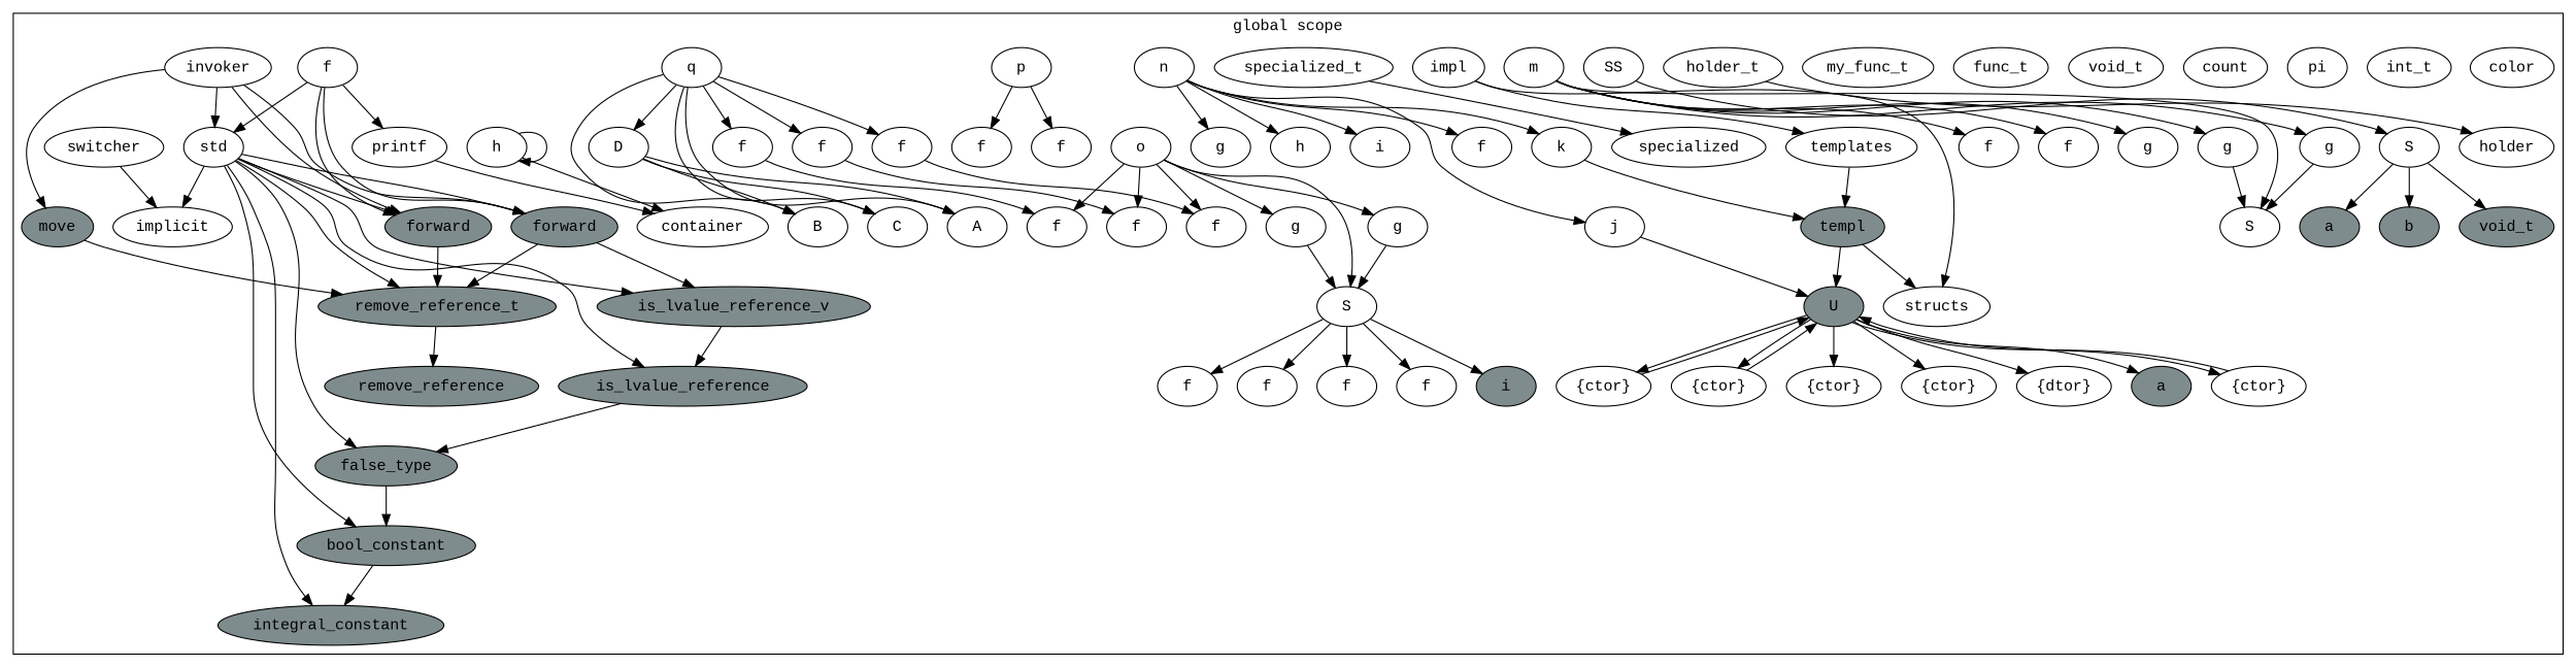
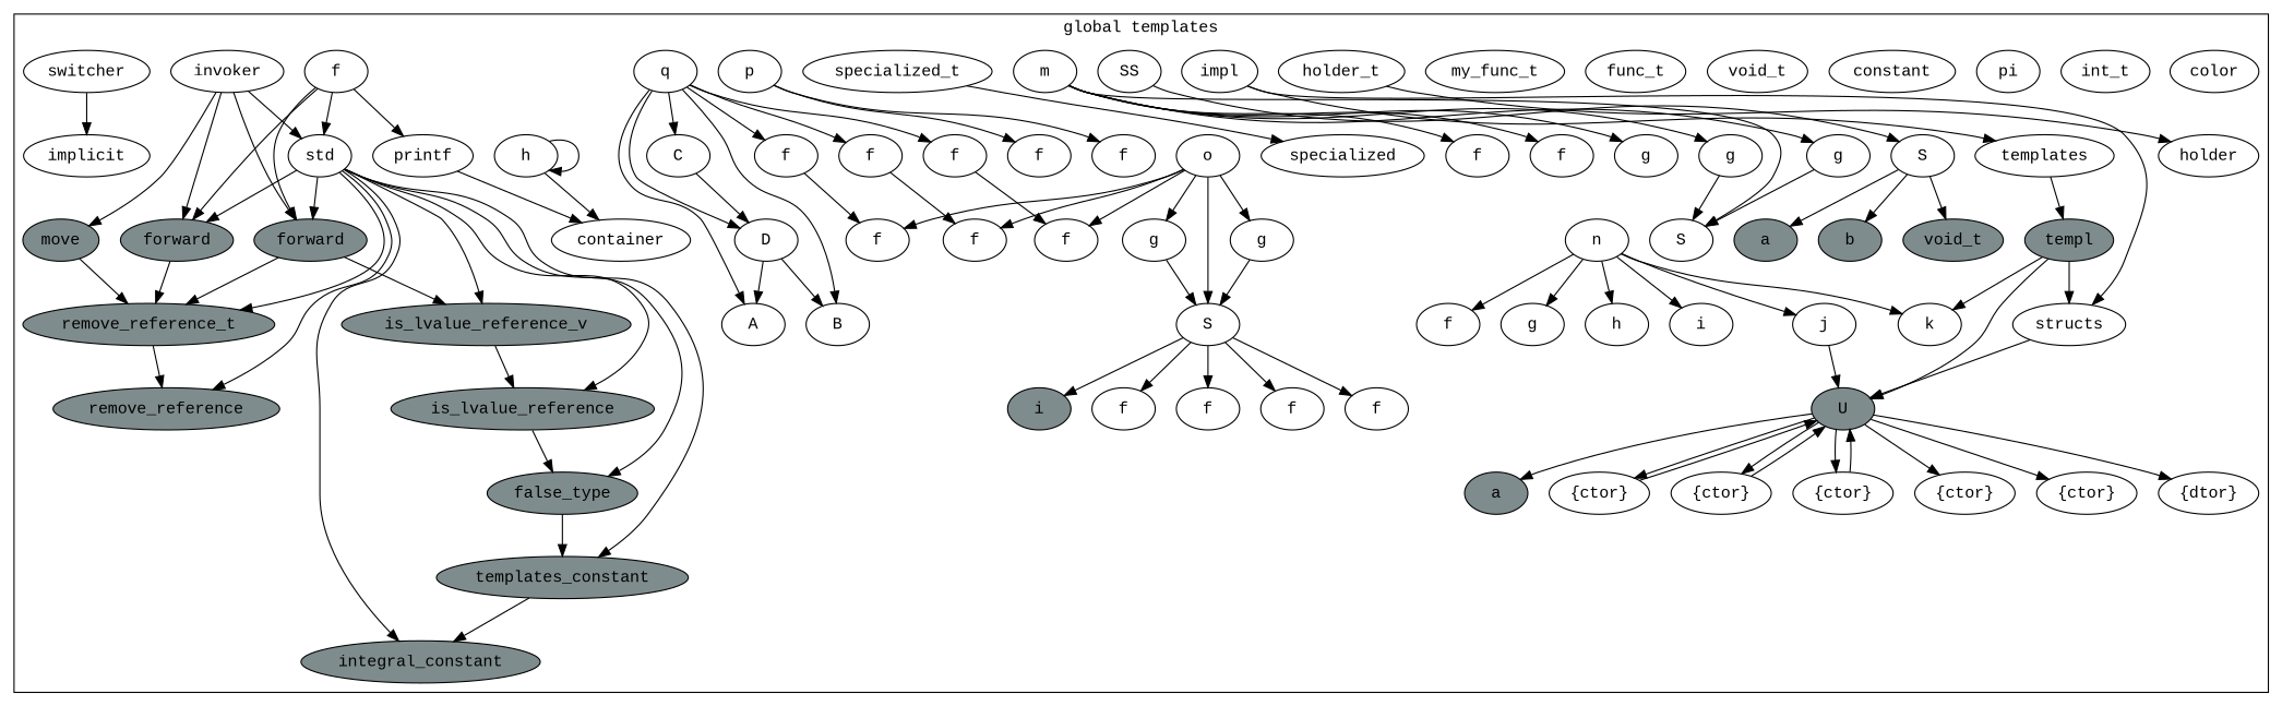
  digraph {
    fontname="Liberation Mono"
    node [fontname="Liberation Mono"]
    edge [fontname="Liberation Mono"]
    n1 [label=color]
    n2 [label=int_t]
    n3 [label=pi]
    n4 [label=printf]
    n5 [label="{dtor}"]
    n6 [label=f]
    n7 [label=f]
    n8 [fillcolor="#7F8C8D" label=i style=filled]
-   n9 [label=count]
+   n9 [label=constant]
    n10 [label=void_t]
    n11 [label=f]
    n12 [label=f]
    n13 [label=f]
    n14 [label=implicit]
    n15 [label=func_t]
    n16 [label=holder]
    n17 [label=f]
    n18 [label=f]
    n19 [label=f]
    n20 [label=f]
    n21 [fillcolor="#7F8C8D" label=a style=filled]
    n22 [label=my_func_t]
    n23 [label=holder_t]
    n24 [label=g]
    n25 [label=f]
    n26 [fillcolor="#7F8C8D" label=b style=filled]
    n27 [label=impl]
    n28 [label=structs]
    n29 [label=templates]
    n30 [fillcolor="#7F8C8D" label=U style=filled]
    n31 [fillcolor="#7F8C8D" label=templ style=filled]
    n32 [label=SS]
    n33 [label=S]
    n34 [fillcolor="#7F8C8D" label=void_t style=filled]
    n35 [label=specialized]
    n36 [label=g]
    n37 [label=S]
    n38 [label=f]
    n39 [fillcolor="#7F8C8D" label=a style=filled]
    n40 [label=m]
    n41 [label=g]
    n42 [label=specialized_t]
    n43 [label=f]
    n44 [label="{ctor}"]
    n45 [label="{ctor}"]
    n46 [label="{ctor}"]
    n47 [label="{ctor}"]
    n48 [label="{ctor}"]
    n49 [label=n]
    n50 [label=f]
    n51 [label=g]
    n52 [label=h]
    n53 [label=i]
    n54 [label=j]
    n55 [label=k]
    n56 [label=o]
    n57 [label=g]
    n58 [label=S]
    n59 [label=g]
    n60 [label=container]
    n61 [label=p]
    n62 [label=f]
    n63 [label=f]
    n64 [label=h]
    n65 [label=q]
    n66 [label=A]
    n67 [label=B]
    n68 [label=C]
    n69 [label=D]
    n70 [label=invoker]
    n71 [fillcolor="#7F8C8D" label=forward style=filled]
    n72 [fillcolor="#7F8C8D" label=forward style=filled]
    n73 [fillcolor="#7F8C8D" label=move style=filled]
    n74 [label=std]
    n75 [fillcolor="#7F8C8D" label=remove_reference_t style=filled]
    n76 [fillcolor="#7F8C8D" label=is_lvalue_reference_v style=filled]
    n77 [fillcolor="#7F8C8D" label=false_type style=filled]
-   n78 [fillcolor="#7F8C8D" label=bool_constant style=filled]
+   n78 [fillcolor="#7F8C8D" label=templates_constant style=filled]
    n79 [fillcolor="#7F8C8D" label=remove_reference style=filled]
    n80 [fillcolor="#7F8C8D" label=is_lvalue_reference style=filled]
    n81 [fillcolor="#7F8C8D" label=integral_constant style=filled]
    n82 [label=f]
    n83 [label=switcher]
    subgraph cluster_1 {
-     label="global scope"
+     label="global templates"
      n1
      n2
      n3
      n4
      n5
      n6
      n7
      n8
      n9
      n10
      n11
      n12
      n13
      n14
      n15
      n16
      n17
      n18
      n19
      n20
      n21
      n22
      n23
      n24
      n25
      n26
      n27
      n28
      n29
      n30
      n31
      n32
      n33
      n34
      n35
      n36
      n37
      n38
      n39
      n40
      n41
      n42
      n43
      n44
      n45
      n46
      n47
      n48
      n49
      n50
      n51
      n52
      n53
      n54
      n55
      n56
      n57
      n58
      n59
      n60
      n61
      n62
      n63
      n64
      n65
      n66
      n67
      n68
      n69
      n70
      n71
      n72
      n73
      n74
      n75
      n76
      n77
      n78
      n79
      n80
      n81
      n82
      n83
    }
    n4 -> n60
    n6 -> n7
    n12 -> n13
    n19 -> n20
    n23 -> n16
    n27 -> n28
    n27 -> n29
+   n28 -> n30
    n29 -> n31
    n30 -> n5
    n30 -> n39
    n30 -> n44
    n30 -> n45
    n30 -> n46
    n30 -> n47
    n30 -> n48
    n31 -> n28
    n31 -> n30
    n32 -> n33
    n33 -> n21
    n33 -> n26
    n33 -> n34
    n36 -> n37
    n40 -> n11
    n40 -> n17
    n40 -> n24
    n40 -> n36
    n40 -> n37
    n40 -> n41
    n41 -> n37
    n42 -> n35
    n44 -> n30
    n45 -> n30
    n46 -> n30
    n49 -> n50
    n49 -> n51
    n49 -> n52
    n49 -> n53
    n49 -> n54
    n49 -> n55
    n54 -> n30
-   n55 -> n31
+   n31 -> n55
    n56 -> n7
    n56 -> n13
    n56 -> n20
    n56 -> n57
    n56 -> n58
    n56 -> n59
    n57 -> n58
    n58 -> n8
    n58 -> n18
    n58 -> n25
    n58 -> n38
    n58 -> n43
    n59 -> n58
    n61 -> n62
    n61 -> n63
    n64 -> n60
    n64 -> n64
    n65 -> n6
    n65 -> n12
    n65 -> n19
    n65 -> n66
    n65 -> n67
    n65 -> n68
    n65 -> n69
    n69 -> n66
    n69 -> n67
-   n69 -> n68
+   n68 -> n69
    n70 -> n71
    n70 -> n72
    n70 -> n73
    n70 -> n74
    n71 -> n75
    n71 -> n76
    n72 -> n75
    n73 -> n75
    n74 -> n71
    n74 -> n72
    n74 -> n75
    n74 -> n76
    n74 -> n77
    n74 -> n78
-   n74 -> n14
+   n74 -> n79
    n74 -> n80
    n74 -> n81
    n75 -> n79
    n76 -> n80
    n77 -> n78
    n78 -> n81
    n80 -> n77
    n82 -> n4
    n82 -> n71
    n82 -> n72
    n82 -> n74
    n83 -> n14
  }
